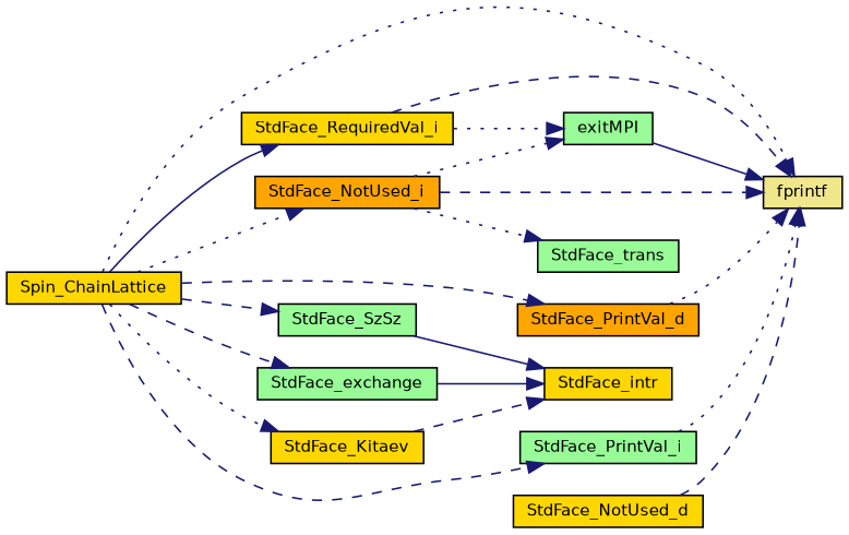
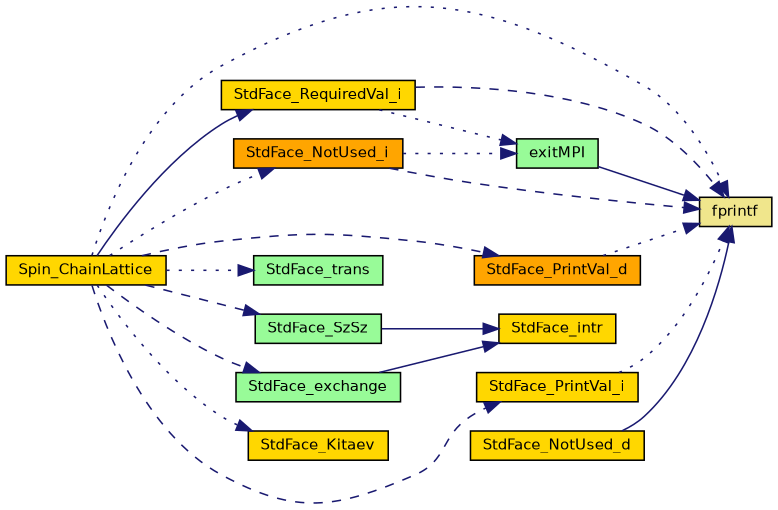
  digraph {
    rankdir=LR
    node [color=black fillcolor=gold fontname=Helvetica fontsize=10 shape=record style=filled]
    edge [color=midnightblue fontname=Helvetica fontsize=10 labelfontname=Helvetica labelfontsize=10 style=dotted]
    n1 [fontcolor=black height=0.2 label=Spin_ChainLattice width=0.4]
    n2 [fillcolor=khaki height=0.2 label=fprintf width=0.4]
    n3 [height=0.2 label=StdFace_RequiredVal_i width=0.4]
    n4 [fillcolor=orange height=0.2 label=StdFace_NotUsed_i width=0.4]
    n5 [fillcolor=orange height=0.2 label=StdFace_PrintVal_d width=0.4]
    n6 [fillcolor=palegreen height=0.2 label=StdFace_trans width=0.4]
    n7 [fillcolor=palegreen height=0.2 label=StdFace_SzSz width=0.4]
    n8 [fillcolor=palegreen height=0.2 label=StdFace_exchange width=0.4]
    n9 [height=0.2 label=StdFace_Kitaev width=0.4]
-   n10 [fillcolor=palegreen height=0.2 label=StdFace_PrintVal_i width=0.4]
+   n10 [height=0.2 label=StdFace_PrintVal_i width=0.4]
    n11 [fillcolor=palegreen height=0.2 label=exitMPI width=0.4]
    n12 [height=0.2 label=StdFace_NotUsed_d width=0.4]
    n13 [height=0.2 label=StdFace_intr width=0.4]
    n1 -> n2
    n1 -> n3 [style=solid]
    n1 -> n4
    n1 -> n5 [style=dashed]
-   n4 -> n6
+   n1 -> n6
    n1 -> n7 [style=dashed]
    n1 -> n8 [style=dashed]
    n1 -> n9
    n1 -> n10 [style=dashed]
    n3 -> n2 [style=dashed]
    n3 -> n11
    n4 -> n2 [style=dashed]
    n4 -> n11
    n5 -> n2
    n7 -> n13 [style=solid]
    n8 -> n13 [style=solid]
-   n9 -> n13 [style=dashed]
    n10 -> n2
    n11 -> n2 [style=solid]
-   n12 -> n2 [style=dashed]
+   n12 -> n2 [style=solid]
  }
